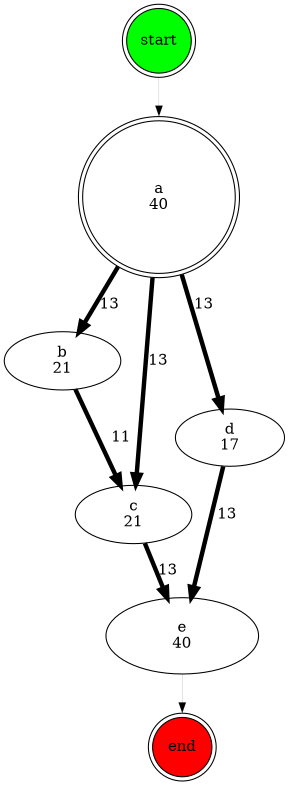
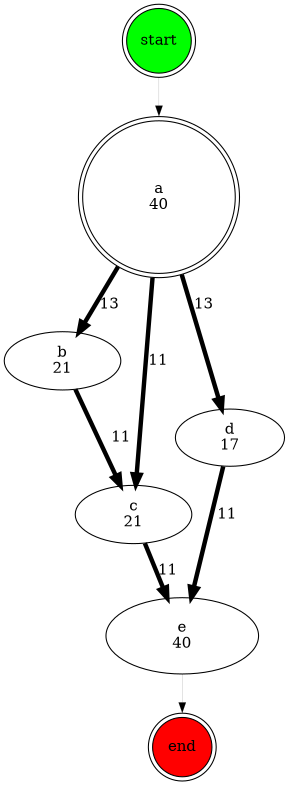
  digraph {
    edge [penwidth=4.166666666666666]
    n1 [height=1 label="a\n40" shape=doublecircle width=2]
    n2 [height=0.76389 label="b\n21" width=1.5278]
    n3 [height=0.76389 label="c\n21" width=1.5278]
    n4 [height=0.74639 label="d\n17" width=1.4306]
    n5 [height=1 label="e\n40" width=2]
    end [fillcolor=red height=0.77911 shape=doublecircle style=filled width=0.77911]
    start [fillcolor=green height=0.85132 shape=doublecircle style=filled width=0.85132]
    n1 -> n2 [label=13]
-   n1 -> n3 [label=13]
+   n1 -> n3 [label=11]
    n1 -> n4 [label=13 penwidth=4.220779220779221]
    n2 -> n3 [label=11]
-   n3 -> n5 [label=13]
-   n4 -> n5 [label=13 penwidth=4.220779220779221]
+   n3 -> n5 [label=11]
+   n4 -> n5 [label=11 penwidth=4.220779220779221]
    n5 -> end [penwidth=0.1]
    start -> n1 [penwidth=0.1]
  }
